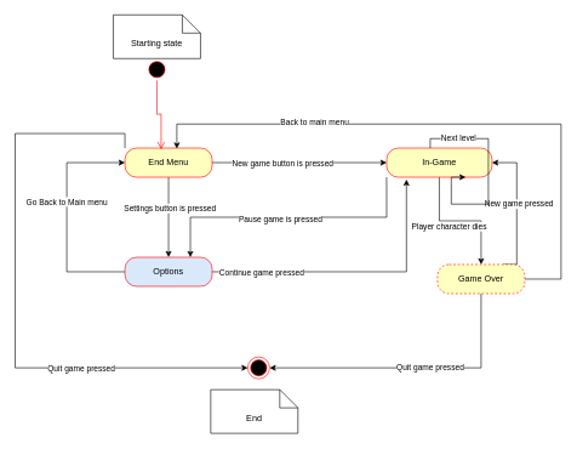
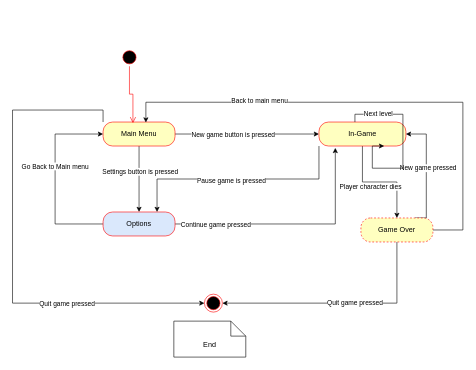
  <mxCell id="0" />
  <mxCell id="1" parent="0" />
  <mxCell id="2" style="edgeStyle=orthogonalEdgeStyle;rounded=0;orthogonalLoop=1;jettySize=auto;html=1;entryX=0;entryY=0.5;entryDx=0;entryDy=0;" parent="1" source="8" target="18" edge="1"><mxGeometry relative="1" as="geometry" /></mxCell>
  <mxCell id="3" value="New game button is pressed" style="edgeLabel;html=1;align=center;verticalAlign=middle;resizable=0;points=[];" parent="2" vertex="1" connectable="0"><mxGeometry x="-0.203" y="-1" relative="1" as="geometry"><mxPoint as="offset" /></mxGeometry></mxCell>
  <mxCell id="4" style="edgeStyle=orthogonalEdgeStyle;rounded=0;orthogonalLoop=1;jettySize=auto;html=1;exitX=0.5;exitY=1;exitDx=0;exitDy=0;entryX=0.5;entryY=0;entryDx=0;entryDy=0;" parent="1" source="8" target="13" edge="1"><mxGeometry relative="1" as="geometry" /></mxCell>
  <mxCell id="5" value="Settings button is pressed" style="edgeLabel;html=1;align=center;verticalAlign=middle;resizable=0;points=[];" parent="4" vertex="1" connectable="0"><mxGeometry x="-0.229" y="1" relative="1" as="geometry"><mxPoint as="offset" /></mxGeometry></mxCell>
  <mxCell id="6" style="edgeStyle=orthogonalEdgeStyle;rounded=0;orthogonalLoop=1;jettySize=auto;html=1;exitX=0;exitY=0;exitDx=0;exitDy=0;entryX=0;entryY=0.5;entryDx=0;entryDy=0;" parent="1" source="8" target="29" edge="1"><mxGeometry relative="1" as="geometry"><Array as="points"><mxPoint x="171" y="183" /><mxPoint x="20" y="183" /><mxPoint x="20" y="505" /></Array></mxGeometry></mxCell>
  <mxCell id="7" value="Quit game pressed" style="edgeLabel;html=1;align=center;verticalAlign=middle;resizable=0;points=[];" parent="6" vertex="1" connectable="0"><mxGeometry x="0.435" relative="1" as="geometry"><mxPoint as="offset" /></mxGeometry></mxCell>
- <mxCell id="8" value="End Menu" style="rounded=1;whiteSpace=wrap;html=1;arcSize=40;fontColor=#000000;fillColor=#ffffc0;strokeColor=#ff0000;" parent="1" vertex="1"><mxGeometry x="171" y="203" width="120" height="40" as="geometry" /></mxCell>
+ <mxCell id="8" value="Main Menu" style="rounded=1;whiteSpace=wrap;html=1;arcSize=40;fontColor=#000000;fillColor=#ffffc0;strokeColor=#ff0000;" parent="1" vertex="1"><mxGeometry x="171" y="203" width="120" height="40" as="geometry" /></mxCell>
  <mxCell id="9" style="edgeStyle=orthogonalEdgeStyle;rounded=0;orthogonalLoop=1;jettySize=auto;html=1;entryX=0;entryY=0.5;entryDx=0;entryDy=0;exitX=0;exitY=0.5;exitDx=0;exitDy=0;" parent="1" source="13" target="8" edge="1"><mxGeometry relative="1" as="geometry"><Array as="points"><mxPoint x="91" y="373" /><mxPoint x="91" y="223" /></Array></mxGeometry></mxCell>
  <mxCell id="10" value="Go Back to Main menu" style="edgeLabel;html=1;align=center;verticalAlign=middle;resizable=0;points=[];" parent="9" vertex="1" connectable="0"><mxGeometry x="0.143" y="1" relative="1" as="geometry"><mxPoint as="offset" /></mxGeometry></mxCell>
  <mxCell id="11" style="edgeStyle=orthogonalEdgeStyle;rounded=0;orthogonalLoop=1;jettySize=auto;html=1;exitX=1;exitY=0.5;exitDx=0;exitDy=0;entryX=0.188;entryY=1.08;entryDx=0;entryDy=0;entryPerimeter=0;" parent="1" source="13" target="18" edge="1"><mxGeometry relative="1" as="geometry" /></mxCell>
  <mxCell id="12" value="Continue game pressed" style="edgeLabel;html=1;align=center;verticalAlign=middle;resizable=0;points=[];" parent="11" vertex="1" connectable="0"><mxGeometry x="-0.66" relative="1" as="geometry"><mxPoint as="offset" /></mxGeometry></mxCell>
  <mxCell id="13" value="Options" style="rounded=1;whiteSpace=wrap;html=1;arcSize=40;fontColor=#000000;fillColor=#dae8fc;strokeColor=#ff0000;" parent="1" vertex="1"><mxGeometry x="171" y="353" width="120" height="40" as="geometry" /></mxCell>
  <mxCell id="14" style="edgeStyle=orthogonalEdgeStyle;rounded=0;orthogonalLoop=1;jettySize=auto;html=1;entryX=0.5;entryY=0;entryDx=0;entryDy=0;" parent="1" source="18" target="25" edge="1"><mxGeometry relative="1" as="geometry" /></mxCell>
  <mxCell id="15" value="Player character dies" style="edgeLabel;html=1;align=center;verticalAlign=middle;resizable=0;points=[];" parent="14" vertex="1" connectable="0"><mxGeometry x="-0.174" y="1" relative="1" as="geometry"><mxPoint y="8" as="offset" /></mxGeometry></mxCell>
  <mxCell id="16" style="edgeStyle=orthogonalEdgeStyle;rounded=0;orthogonalLoop=1;jettySize=auto;html=1;exitX=0;exitY=1;exitDx=0;exitDy=0;entryX=0.75;entryY=0;entryDx=0;entryDy=0;" parent="1" source="18" target="13" edge="1"><mxGeometry relative="1" as="geometry" /></mxCell>
  <mxCell id="17" value="Pause game is pressed" style="edgeLabel;html=1;align=center;verticalAlign=middle;resizable=0;points=[];" parent="16" vertex="1" connectable="0"><mxGeometry x="0.064" y="2" relative="1" as="geometry"><mxPoint as="offset" /></mxGeometry></mxCell>
  <mxCell id="18" value="In-Game" style="rounded=1;whiteSpace=wrap;html=1;arcSize=40;fontColor=#000000;fillColor=#ffffc0;strokeColor=#ff0000;" parent="1" vertex="1"><mxGeometry x="531" y="203" width="145" height="40" as="geometry" /></mxCell>
  <mxCell id="19" style="edgeStyle=orthogonalEdgeStyle;rounded=0;orthogonalLoop=1;jettySize=auto;html=1;entryX=0.595;entryY=0.02;entryDx=0;entryDy=0;entryPerimeter=0;" parent="1" source="25" target="8" edge="1"><mxGeometry relative="1" as="geometry"><Array as="points"><mxPoint x="771" y="383" /><mxPoint x="771" y="170" /><mxPoint x="242" y="170" /></Array></mxGeometry></mxCell>
  <mxCell id="20" value="Back to main menu" style="edgeLabel;html=1;align=center;verticalAlign=middle;resizable=0;points=[];" parent="19" vertex="1" connectable="0"><mxGeometry x="0.46" y="-3" relative="1" as="geometry"><mxPoint as="offset" /></mxGeometry></mxCell>
  <mxCell id="21" style="edgeStyle=orthogonalEdgeStyle;rounded=0;orthogonalLoop=1;jettySize=auto;html=1;exitX=0.75;exitY=0;exitDx=0;exitDy=0;entryX=1;entryY=0.5;entryDx=0;entryDy=0;" parent="1" source="25" target="18" edge="1"><mxGeometry relative="1" as="geometry"><Array as="points"><mxPoint x="710" y="363" /><mxPoint x="710" y="223" /></Array></mxGeometry></mxCell>
  <mxCell id="22" value="New game pressed" style="edgeLabel;html=1;align=center;verticalAlign=middle;resizable=0;points=[];" parent="21" vertex="1" connectable="0"><mxGeometry x="0.064" y="-2" relative="1" as="geometry"><mxPoint as="offset" /></mxGeometry></mxCell>
  <mxCell id="23" style="edgeStyle=orthogonalEdgeStyle;rounded=0;orthogonalLoop=1;jettySize=auto;html=1;entryX=1;entryY=0.5;entryDx=0;entryDy=0;exitX=0.5;exitY=1;exitDx=0;exitDy=0;" parent="1" source="25" target="29" edge="1"><mxGeometry relative="1" as="geometry" /></mxCell>
  <mxCell id="24" value="Quit game pressed" style="edgeLabel;html=1;align=center;verticalAlign=middle;resizable=0;points=[];" parent="23" vertex="1" connectable="0"><mxGeometry x="-0.121" y="-2" relative="1" as="geometry"><mxPoint as="offset" /></mxGeometry></mxCell>
  <mxCell id="25" value="Game Over" style="rounded=1;whiteSpace=wrap;html=1;arcSize=40;fontColor=#000000;fillColor=#ffffc0;strokeColor=#ff0000;dashed=1;" parent="1" vertex="1"><mxGeometry x="601" y="363" width="120" height="40" as="geometry" /></mxCell>
  <mxCell id="26" value="" style="ellipse;html=1;shape=startState;fillColor=#000000;strokeColor=#ff0000;" parent="1" vertex="1"><mxGeometry x="200" y="80" width="30" height="30" as="geometry" /></mxCell>
  <mxCell id="27" value="" style="edgeStyle=orthogonalEdgeStyle;html=1;verticalAlign=bottom;endArrow=open;endSize=8;strokeColor=#ff0000;rounded=0;entryX=0.415;entryY=0.045;entryDx=0;entryDy=0;entryPerimeter=0;" parent="1" source="26" target="8" edge="1"><mxGeometry relative="1" as="geometry"><mxPoint x="205" y="130" as="targetPoint" /></mxGeometry></mxCell>
- <mxCell id="28" value="Starting state" style="shape=note2;boundedLbl=1;whiteSpace=wrap;html=1;size=25;verticalAlign=top;align=center;" parent="1" vertex="1"><mxGeometry x="155" y="20" width="120" height="60" as="geometry" /></mxCell>
  <mxCell id="29" value="" style="ellipse;html=1;shape=endState;fillColor=#000000;strokeColor=#ff0000;" parent="1" vertex="1"><mxGeometry x="340" y="490" width="30" height="30" as="geometry" /></mxCell>
  <mxCell id="30" value="End" style="shape=note2;boundedLbl=1;whiteSpace=wrap;html=1;size=25;verticalAlign=top;align=center;" parent="1" vertex="1"><mxGeometry x="289" y="535" width="120" height="60" as="geometry" /></mxCell>
  <mxCell id="31" style="edgeStyle=orthogonalEdgeStyle;rounded=0;orthogonalLoop=1;jettySize=auto;html=1;entryX=0.75;entryY=1;entryDx=0;entryDy=0;" edge="1" parent="1" source="18" target="18"><mxGeometry relative="1" as="geometry"><Array as="points"><mxPoint x="591" y="190" /><mxPoint x="671" y="190" /><mxPoint x="671" y="280" /><mxPoint x="620" y="280" /><mxPoint x="620" y="243" /></Array></mxGeometry></mxCell>
  <mxCell id="32" value="Next level" style="edgeLabel;html=1;align=center;verticalAlign=middle;resizable=0;points=[];" vertex="1" connectable="0" parent="31"><mxGeometry x="-0.752" y="2" relative="1" as="geometry"><mxPoint x="15" as="offset" /></mxGeometry></mxCell>
